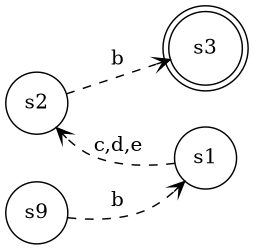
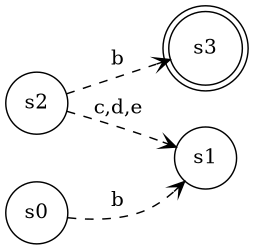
  digraph {
    rankdir=LR
    node [shape=circle]
    edge [arrowhead=vee style=dashed]
    s3 [shape=doublecircle]
-   s0 [label=s9]
+   s0
    s1
    s2
    s0 -> s1 [label=b]
-   s1 -> s2 [label="c,d,e"]
+   s2 -> s1 [label="c,d,e"]
    s2 -> s3 [label=b]
  }
